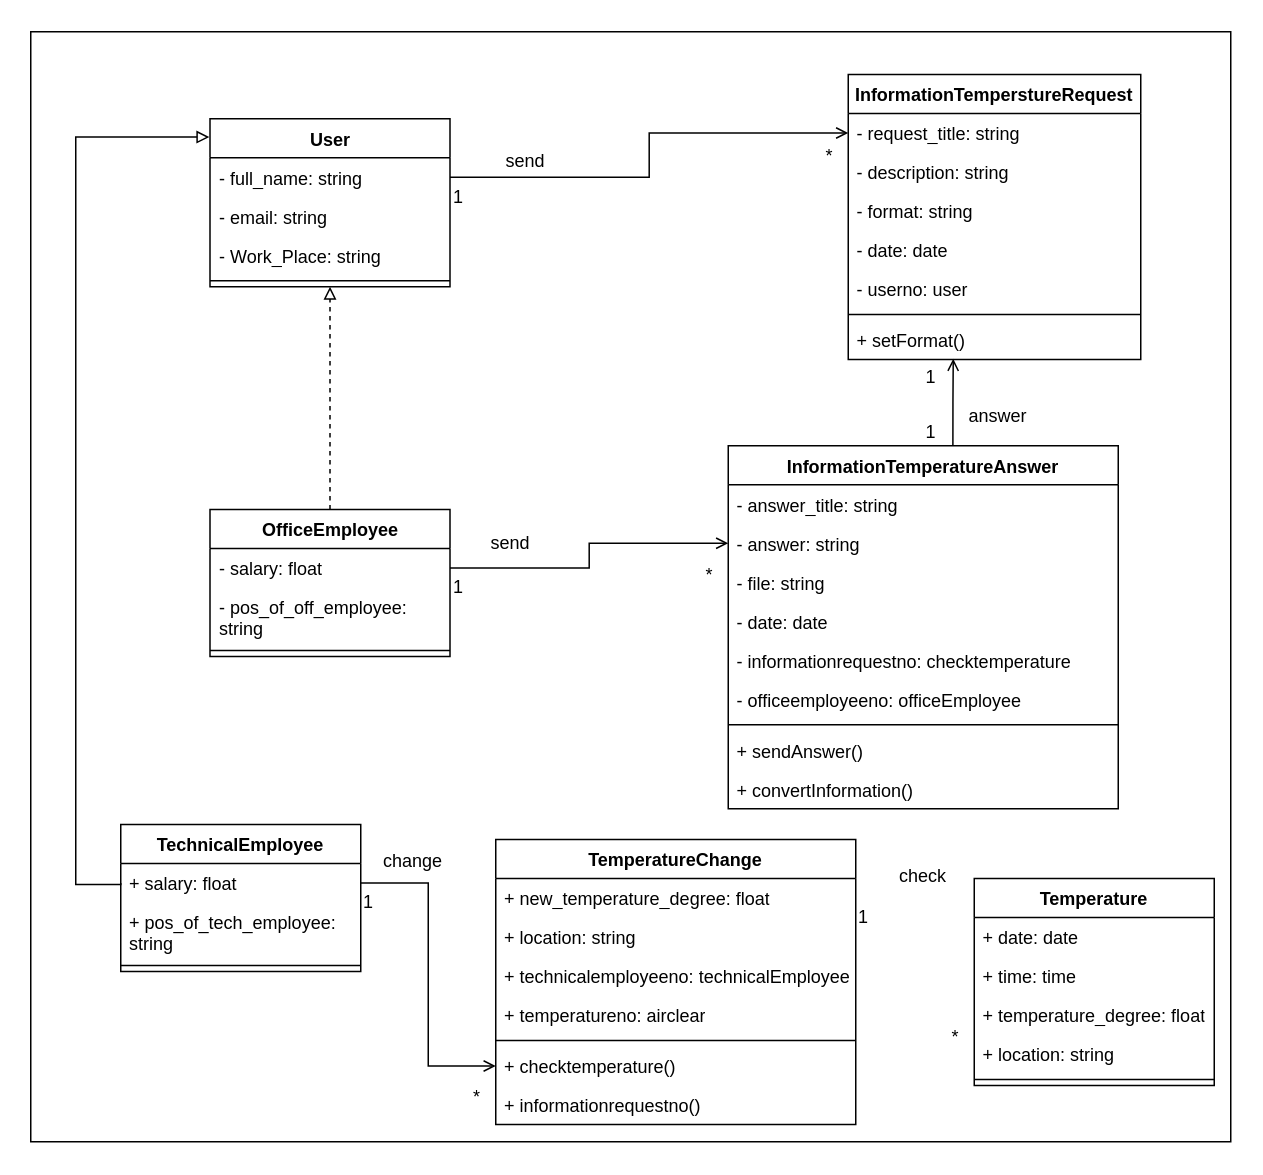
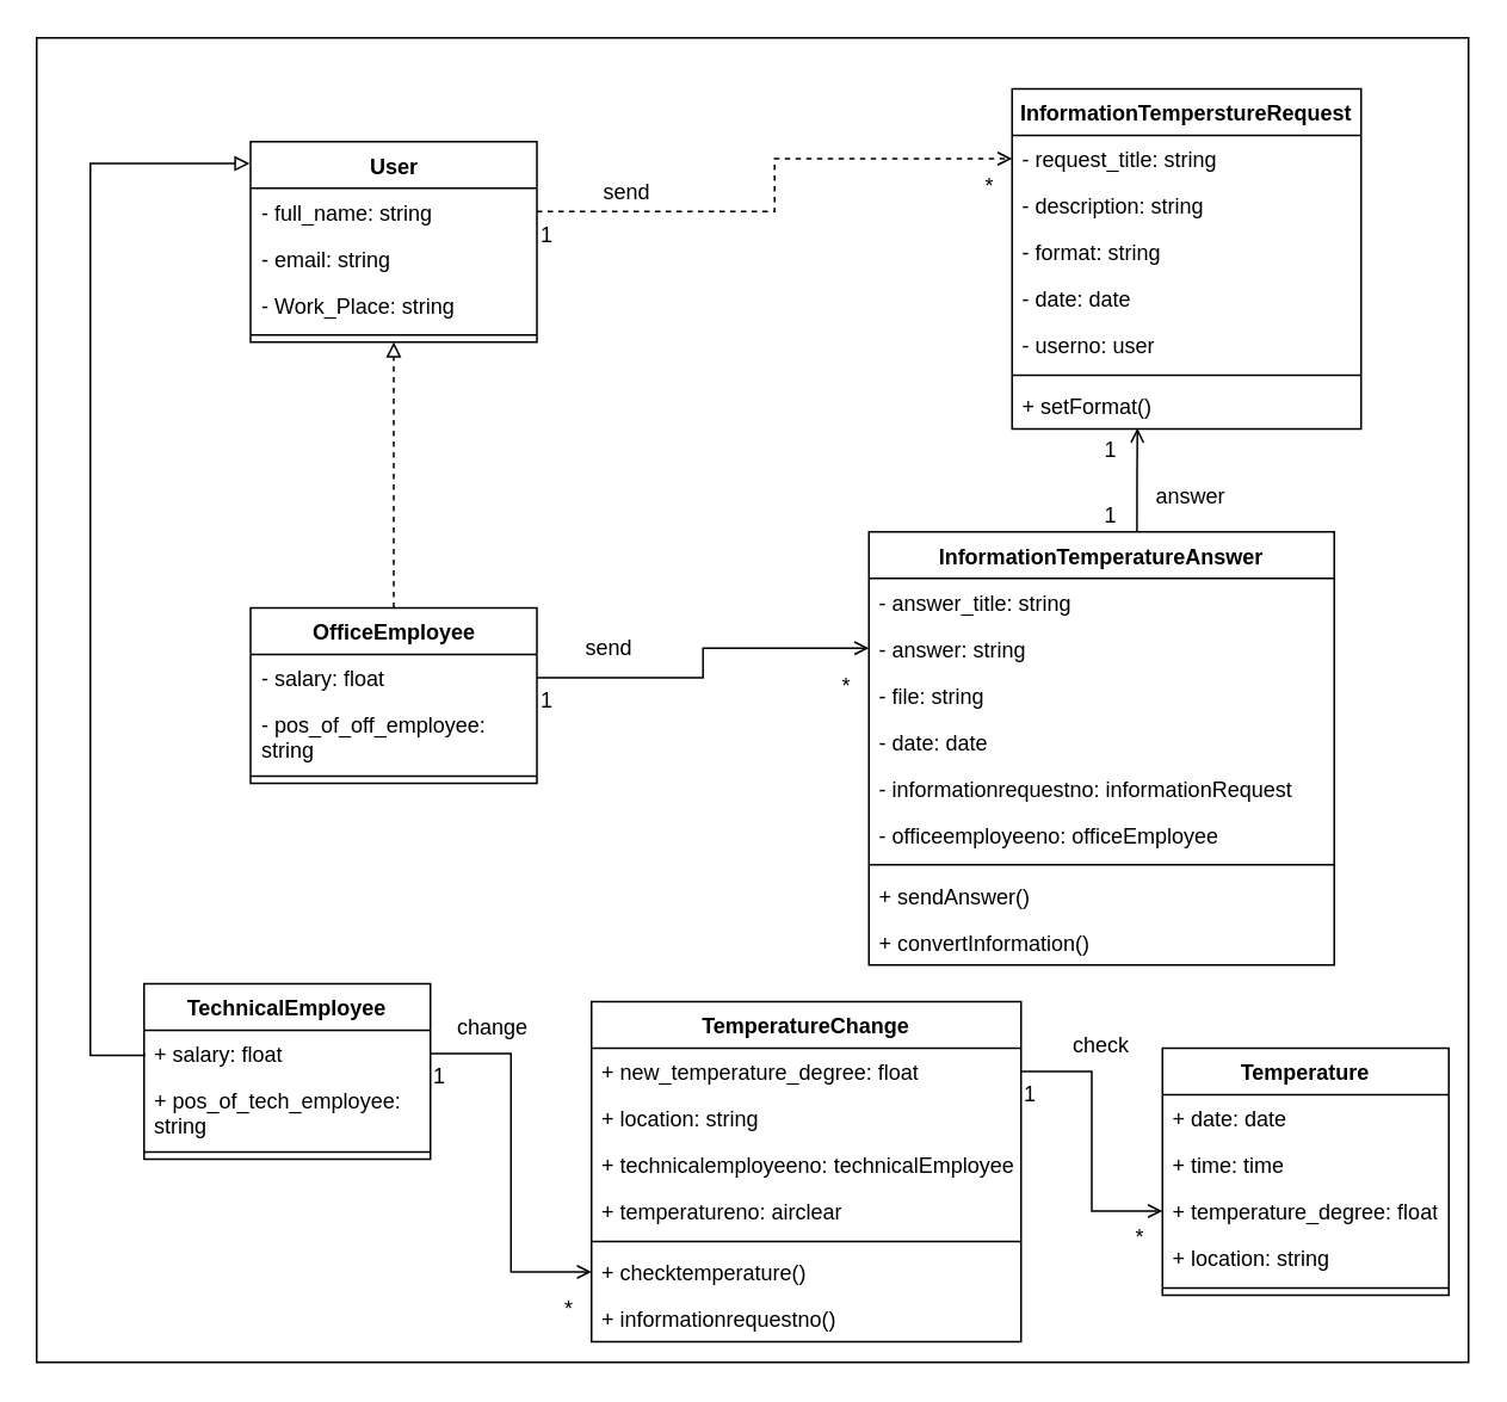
  <mxCell id="0" />
  <mxCell id="1" parent="0" />
  <mxCell id="2" value="" style="rounded=0;whiteSpace=wrap;html=1;" parent="1" vertex="1"><mxGeometry x="20" y="20.5" width="800" height="740" as="geometry" /></mxCell>
  <mxCell id="3" value="User" style="swimlane;fontStyle=1;align=center;verticalAlign=top;childLayout=stackLayout;horizontal=1;startSize=26;horizontalStack=0;resizeParent=1;resizeParentMax=0;resizeLast=0;collapsible=1;marginBottom=0;whiteSpace=wrap;html=1;" parent="1" vertex="1"><mxGeometry x="139.5" y="78.5" width="160" height="112" as="geometry" /></mxCell>
  <mxCell id="4" value="- full_name: string" style="text;strokeColor=none;fillColor=none;align=left;verticalAlign=top;spacingLeft=4;spacingRight=4;overflow=hidden;rotatable=0;points=[[0,0.5],[1,0.5]];portConstraint=eastwest;whiteSpace=wrap;html=1;" parent="3" vertex="1"><mxGeometry y="26" width="160" height="26" as="geometry" /></mxCell>
  <mxCell id="5" value="- email: string" style="text;strokeColor=none;fillColor=none;align=left;verticalAlign=top;spacingLeft=4;spacingRight=4;overflow=hidden;rotatable=0;points=[[0,0.5],[1,0.5]];portConstraint=eastwest;whiteSpace=wrap;html=1;" parent="3" vertex="1"><mxGeometry y="52" width="160" height="26" as="geometry" /></mxCell>
  <mxCell id="6" value="- Work_Place: string" style="text;strokeColor=none;fillColor=none;align=left;verticalAlign=top;spacingLeft=4;spacingRight=4;overflow=hidden;rotatable=0;points=[[0,0.5],[1,0.5]];portConstraint=eastwest;whiteSpace=wrap;html=1;" parent="3" vertex="1"><mxGeometry y="78" width="160" height="26" as="geometry" /></mxCell>
  <mxCell id="7" value="" style="line;strokeWidth=1;fillColor=none;align=left;verticalAlign=middle;spacingTop=-1;spacingLeft=3;spacingRight=3;rotatable=0;labelPosition=right;points=[];portConstraint=eastwest;strokeColor=inherit;" parent="3" vertex="1"><mxGeometry y="104" width="160" height="8" as="geometry" /></mxCell>
  <mxCell id="8" style="edgeStyle=orthogonalEdgeStyle;rounded=0;orthogonalLoop=1;jettySize=auto;html=1;exitX=0.5;exitY=0;exitDx=0;exitDy=0;entryX=0.5;entryY=1;entryDx=0;entryDy=0;endArrow=block;endFill=0;dashed=1;" parent="1" source="9" target="3" edge="1"><mxGeometry relative="1" as="geometry" /></mxCell>
  <mxCell id="9" value="OfficeEmployee" style="swimlane;fontStyle=1;align=center;verticalAlign=top;childLayout=stackLayout;horizontal=1;startSize=26;horizontalStack=0;resizeParent=1;resizeParentMax=0;resizeLast=0;collapsible=1;marginBottom=0;whiteSpace=wrap;html=1;" parent="1" vertex="1"><mxGeometry x="139.5" y="339" width="160" height="98" as="geometry" /></mxCell>
  <mxCell id="10" value="- salary: float" style="text;strokeColor=none;fillColor=none;align=left;verticalAlign=top;spacingLeft=4;spacingRight=4;overflow=hidden;rotatable=0;points=[[0,0.5],[1,0.5]];portConstraint=eastwest;whiteSpace=wrap;html=1;" parent="9" vertex="1"><mxGeometry y="26" width="160" height="26" as="geometry" /></mxCell>
  <mxCell id="11" value="- pos_of_off_employee: string" style="text;strokeColor=none;fillColor=none;align=left;verticalAlign=top;spacingLeft=4;spacingRight=4;overflow=hidden;rotatable=0;points=[[0,0.5],[1,0.5]];portConstraint=eastwest;whiteSpace=wrap;html=1;" parent="9" vertex="1"><mxGeometry y="52" width="160" height="38" as="geometry" /></mxCell>
  <mxCell id="12" value="" style="line;strokeWidth=1;fillColor=none;align=left;verticalAlign=middle;spacingTop=-1;spacingLeft=3;spacingRight=3;rotatable=0;labelPosition=right;points=[];portConstraint=eastwest;strokeColor=inherit;" parent="9" vertex="1"><mxGeometry y="90" width="160" height="8" as="geometry" /></mxCell>
  <mxCell id="13" value="TechnicalEmployee" style="swimlane;fontStyle=1;align=center;verticalAlign=top;childLayout=stackLayout;horizontal=1;startSize=26;horizontalStack=0;resizeParent=1;resizeParentMax=0;resizeLast=0;collapsible=1;marginBottom=0;whiteSpace=wrap;html=1;" parent="1" vertex="1"><mxGeometry x="80" y="549" width="160" height="98" as="geometry" /></mxCell>
  <mxCell id="14" value="+ salary: float" style="text;strokeColor=none;fillColor=none;align=left;verticalAlign=top;spacingLeft=4;spacingRight=4;overflow=hidden;rotatable=0;points=[[0,0.5],[1,0.5]];portConstraint=eastwest;whiteSpace=wrap;html=1;" parent="13" vertex="1"><mxGeometry y="26" width="160" height="26" as="geometry" /></mxCell>
  <mxCell id="15" value="+&amp;nbsp;pos_of_tech_employee: string" style="text;strokeColor=none;fillColor=none;align=left;verticalAlign=top;spacingLeft=4;spacingRight=4;overflow=hidden;rotatable=0;points=[[0,0.5],[1,0.5]];portConstraint=eastwest;whiteSpace=wrap;html=1;" parent="13" vertex="1"><mxGeometry y="52" width="160" height="38" as="geometry" /></mxCell>
  <mxCell id="16" value="" style="line;strokeWidth=1;fillColor=none;align=left;verticalAlign=middle;spacingTop=-1;spacingLeft=3;spacingRight=3;rotatable=0;labelPosition=right;points=[];portConstraint=eastwest;strokeColor=inherit;" parent="13" vertex="1"><mxGeometry y="90" width="160" height="8" as="geometry" /></mxCell>
  <mxCell id="17" value="InformationTemperstureRequest" style="swimlane;fontStyle=1;align=center;verticalAlign=top;childLayout=stackLayout;horizontal=1;startSize=26;horizontalStack=0;resizeParent=1;resizeParentMax=0;resizeLast=0;collapsible=1;marginBottom=0;whiteSpace=wrap;html=1;" parent="1" vertex="1"><mxGeometry x="565" y="49" width="195" height="190" as="geometry" /></mxCell>
  <mxCell id="18" value="- request_title: string" style="text;strokeColor=none;fillColor=none;align=left;verticalAlign=top;spacingLeft=4;spacingRight=4;overflow=hidden;rotatable=0;points=[[0,0.5],[1,0.5]];portConstraint=eastwest;whiteSpace=wrap;html=1;" parent="17" vertex="1"><mxGeometry y="26" width="195" height="26" as="geometry" /></mxCell>
  <mxCell id="19" value="- description: string" style="text;strokeColor=none;fillColor=none;align=left;verticalAlign=top;spacingLeft=4;spacingRight=4;overflow=hidden;rotatable=0;points=[[0,0.5],[1,0.5]];portConstraint=eastwest;whiteSpace=wrap;html=1;" parent="17" vertex="1"><mxGeometry y="52" width="195" height="26" as="geometry" /></mxCell>
  <mxCell id="20" value="- format: string" style="text;strokeColor=none;fillColor=none;align=left;verticalAlign=top;spacingLeft=4;spacingRight=4;overflow=hidden;rotatable=0;points=[[0,0.5],[1,0.5]];portConstraint=eastwest;whiteSpace=wrap;html=1;" parent="17" vertex="1"><mxGeometry y="78" width="195" height="26" as="geometry" /></mxCell>
  <mxCell id="21" value="- date:&amp;nbsp;date" style="text;strokeColor=none;fillColor=none;align=left;verticalAlign=top;spacingLeft=4;spacingRight=4;overflow=hidden;rotatable=0;points=[[0,0.5],[1,0.5]];portConstraint=eastwest;whiteSpace=wrap;html=1;" parent="17" vertex="1"><mxGeometry y="104" width="195" height="26" as="geometry" /></mxCell>
  <mxCell id="22" value="- userno:&amp;nbsp;user" style="text;strokeColor=none;fillColor=none;align=left;verticalAlign=top;spacingLeft=4;spacingRight=4;overflow=hidden;rotatable=0;points=[[0,0.5],[1,0.5]];portConstraint=eastwest;whiteSpace=wrap;html=1;" parent="17" vertex="1"><mxGeometry y="130" width="195" height="26" as="geometry" /></mxCell>
  <mxCell id="23" value="" style="line;strokeWidth=1;fillColor=none;align=left;verticalAlign=middle;spacingTop=-1;spacingLeft=3;spacingRight=3;rotatable=0;labelPosition=right;points=[];portConstraint=eastwest;strokeColor=inherit;" parent="17" vertex="1"><mxGeometry y="156" width="195" height="8" as="geometry" /></mxCell>
  <mxCell id="24" value="+ setFormat()" style="text;strokeColor=none;fillColor=none;align=left;verticalAlign=top;spacingLeft=4;spacingRight=4;overflow=hidden;rotatable=0;points=[[0,0.5],[1,0.5]];portConstraint=eastwest;whiteSpace=wrap;html=1;" parent="17" vertex="1"><mxGeometry y="164" width="195" height="26" as="geometry" /></mxCell>
  <mxCell id="25" value="InformationTemperatureAnswer" style="swimlane;fontStyle=1;align=center;verticalAlign=top;childLayout=stackLayout;horizontal=1;startSize=26;horizontalStack=0;resizeParent=1;resizeParentMax=0;resizeLast=0;collapsible=1;marginBottom=0;whiteSpace=wrap;html=1;" parent="1" vertex="1"><mxGeometry x="485" y="296.5" width="260" height="242" as="geometry" /></mxCell>
  <mxCell id="26" value="- answer_title: string" style="text;strokeColor=none;fillColor=none;align=left;verticalAlign=top;spacingLeft=4;spacingRight=4;overflow=hidden;rotatable=0;points=[[0,0.5],[1,0.5]];portConstraint=eastwest;whiteSpace=wrap;html=1;" parent="25" vertex="1"><mxGeometry y="26" width="260" height="26" as="geometry" /></mxCell>
  <mxCell id="27" value="- answer: string" style="text;strokeColor=none;fillColor=none;align=left;verticalAlign=top;spacingLeft=4;spacingRight=4;overflow=hidden;rotatable=0;points=[[0,0.5],[1,0.5]];portConstraint=eastwest;whiteSpace=wrap;html=1;" parent="25" vertex="1"><mxGeometry y="52" width="260" height="26" as="geometry" /></mxCell>
  <mxCell id="28" value="- file: string" style="text;strokeColor=none;fillColor=none;align=left;verticalAlign=top;spacingLeft=4;spacingRight=4;overflow=hidden;rotatable=0;points=[[0,0.5],[1,0.5]];portConstraint=eastwest;whiteSpace=wrap;html=1;" parent="25" vertex="1"><mxGeometry y="78" width="260" height="26" as="geometry" /></mxCell>
  <mxCell id="29" value="- date:&amp;nbsp;date" style="text;strokeColor=none;fillColor=none;align=left;verticalAlign=top;spacingLeft=4;spacingRight=4;overflow=hidden;rotatable=0;points=[[0,0.5],[1,0.5]];portConstraint=eastwest;whiteSpace=wrap;html=1;" parent="25" vertex="1"><mxGeometry y="104" width="260" height="26" as="geometry" /></mxCell>
- <mxCell id="30" value="- informationrequestno: checktemperature" style="text;strokeColor=none;fillColor=none;align=left;verticalAlign=top;spacingLeft=4;spacingRight=4;overflow=hidden;rotatable=0;points=[[0,0.5],[1,0.5]];portConstraint=eastwest;whiteSpace=wrap;html=1;" parent="25" vertex="1"><mxGeometry y="130" width="260" height="26" as="geometry" /></mxCell>
+ <mxCell id="30" value="- informationrequestno: informationRequest" style="text;strokeColor=none;fillColor=none;align=left;verticalAlign=top;spacingLeft=4;spacingRight=4;overflow=hidden;rotatable=0;points=[[0,0.5],[1,0.5]];portConstraint=eastwest;whiteSpace=wrap;html=1;" parent="25" vertex="1"><mxGeometry y="130" width="260" height="26" as="geometry" /></mxCell>
  <mxCell id="31" value="- officeemployeeno: officeEmployee" style="text;strokeColor=none;fillColor=none;align=left;verticalAlign=top;spacingLeft=4;spacingRight=4;overflow=hidden;rotatable=0;points=[[0,0.5],[1,0.5]];portConstraint=eastwest;whiteSpace=wrap;html=1;" parent="25" vertex="1"><mxGeometry y="156" width="260" height="26" as="geometry" /></mxCell>
  <mxCell id="32" value="" style="line;strokeWidth=1;fillColor=none;align=left;verticalAlign=middle;spacingTop=-1;spacingLeft=3;spacingRight=3;rotatable=0;labelPosition=right;points=[];portConstraint=eastwest;strokeColor=inherit;" parent="25" vertex="1"><mxGeometry y="182" width="260" height="8" as="geometry" /></mxCell>
  <mxCell id="33" value="+&amp;nbsp;sendAnswer()" style="text;strokeColor=none;fillColor=none;align=left;verticalAlign=top;spacingLeft=4;spacingRight=4;overflow=hidden;rotatable=0;points=[[0,0.5],[1,0.5]];portConstraint=eastwest;whiteSpace=wrap;html=1;" parent="25" vertex="1"><mxGeometry y="190" width="260" height="26" as="geometry" /></mxCell>
  <mxCell id="34" value="+&amp;nbsp;convertInformation()" style="text;strokeColor=none;fillColor=none;align=left;verticalAlign=top;spacingLeft=4;spacingRight=4;overflow=hidden;rotatable=0;points=[[0,0.5],[1,0.5]];portConstraint=eastwest;whiteSpace=wrap;html=1;" parent="25" vertex="1"><mxGeometry y="216" width="260" height="26" as="geometry" /></mxCell>
  <mxCell id="35" value="Temperature" style="swimlane;fontStyle=1;align=center;verticalAlign=top;childLayout=stackLayout;horizontal=1;startSize=26;horizontalStack=0;resizeParent=1;resizeParentMax=0;resizeLast=0;collapsible=1;marginBottom=0;whiteSpace=wrap;html=1;" parent="1" vertex="1"><mxGeometry x="649" y="585" width="160" height="138" as="geometry" /></mxCell>
  <mxCell id="36" value="+&amp;nbsp;date:&amp;nbsp;date" style="text;strokeColor=none;fillColor=none;align=left;verticalAlign=top;spacingLeft=4;spacingRight=4;overflow=hidden;rotatable=0;points=[[0,0.5],[1,0.5]];portConstraint=eastwest;whiteSpace=wrap;html=1;" parent="35" vertex="1"><mxGeometry y="26" width="160" height="26" as="geometry" /></mxCell>
  <mxCell id="37" value="+&amp;nbsp;time: time" style="text;strokeColor=none;fillColor=none;align=left;verticalAlign=top;spacingLeft=4;spacingRight=4;overflow=hidden;rotatable=0;points=[[0,0.5],[1,0.5]];portConstraint=eastwest;whiteSpace=wrap;html=1;" parent="35" vertex="1"><mxGeometry y="52" width="160" height="26" as="geometry" /></mxCell>
  <mxCell id="38" value="+ temperature_degree: float" style="text;strokeColor=none;fillColor=none;align=left;verticalAlign=top;spacingLeft=4;spacingRight=4;overflow=hidden;rotatable=0;points=[[0,0.5],[1,0.5]];portConstraint=eastwest;whiteSpace=wrap;html=1;" parent="35" vertex="1"><mxGeometry y="78" width="160" height="26" as="geometry" /></mxCell>
  <mxCell id="39" value="+&amp;nbsp;location: string" style="text;strokeColor=none;fillColor=none;align=left;verticalAlign=top;spacingLeft=4;spacingRight=4;overflow=hidden;rotatable=0;points=[[0,0.5],[1,0.5]];portConstraint=eastwest;whiteSpace=wrap;html=1;" parent="35" vertex="1"><mxGeometry y="104" width="160" height="26" as="geometry" /></mxCell>
  <mxCell id="40" value="" style="line;strokeWidth=1;fillColor=none;align=left;verticalAlign=middle;spacingTop=-1;spacingLeft=3;spacingRight=3;rotatable=0;labelPosition=right;points=[];portConstraint=eastwest;strokeColor=inherit;" parent="35" vertex="1"><mxGeometry y="130" width="160" height="8" as="geometry" /></mxCell>
  <mxCell id="41" value="TemperatureChange" style="swimlane;fontStyle=1;align=center;verticalAlign=top;childLayout=stackLayout;horizontal=1;startSize=26;horizontalStack=0;resizeParent=1;resizeParentMax=0;resizeLast=0;collapsible=1;marginBottom=0;whiteSpace=wrap;html=1;" parent="1" vertex="1"><mxGeometry x="330" y="559" width="240" height="190" as="geometry" /></mxCell>
  <mxCell id="42" value="+ new_temperature_degree: float" style="text;strokeColor=none;fillColor=none;align=left;verticalAlign=top;spacingLeft=4;spacingRight=4;overflow=hidden;rotatable=0;points=[[0,0.5],[1,0.5]];portConstraint=eastwest;whiteSpace=wrap;html=1;" parent="41" vertex="1"><mxGeometry y="26" width="240" height="26" as="geometry" /></mxCell>
  <mxCell id="43" value="+&amp;nbsp;location: string" style="text;strokeColor=none;fillColor=none;align=left;verticalAlign=top;spacingLeft=4;spacingRight=4;overflow=hidden;rotatable=0;points=[[0,0.5],[1,0.5]];portConstraint=eastwest;whiteSpace=wrap;html=1;" parent="41" vertex="1"><mxGeometry y="52" width="240" height="26" as="geometry" /></mxCell>
  <mxCell id="44" value="+&amp;nbsp;technicalemployeeno:&amp;nbsp;technicalEmployee" style="text;strokeColor=none;fillColor=none;align=left;verticalAlign=top;spacingLeft=4;spacingRight=4;overflow=hidden;rotatable=0;points=[[0,0.5],[1,0.5]];portConstraint=eastwest;whiteSpace=wrap;html=1;" parent="41" vertex="1"><mxGeometry y="78" width="240" height="26" as="geometry" /></mxCell>
  <mxCell id="45" value="+ temperatureno: airclear" style="text;strokeColor=none;fillColor=none;align=left;verticalAlign=top;spacingLeft=4;spacingRight=4;overflow=hidden;rotatable=0;points=[[0,0.5],[1,0.5]];portConstraint=eastwest;whiteSpace=wrap;html=1;" parent="41" vertex="1"><mxGeometry y="104" width="240" height="26" as="geometry" /></mxCell>
  <mxCell id="46" value="" style="line;strokeWidth=1;fillColor=none;align=left;verticalAlign=middle;spacingTop=-1;spacingLeft=3;spacingRight=3;rotatable=0;labelPosition=right;points=[];portConstraint=eastwest;strokeColor=inherit;" parent="41" vertex="1"><mxGeometry y="130" width="240" height="8" as="geometry" /></mxCell>
  <mxCell id="47" value="+&amp;nbsp;checktemperature()" style="text;strokeColor=none;fillColor=none;align=left;verticalAlign=top;spacingLeft=4;spacingRight=4;overflow=hidden;rotatable=0;points=[[0,0.5],[1,0.5]];portConstraint=eastwest;whiteSpace=wrap;html=1;" parent="41" vertex="1"><mxGeometry y="138" width="240" height="26" as="geometry" /></mxCell>
  <mxCell id="48" value="+&amp;nbsp;informationrequestno()" style="text;strokeColor=none;fillColor=none;align=left;verticalAlign=top;spacingLeft=4;spacingRight=4;overflow=hidden;rotatable=0;points=[[0,0.5],[1,0.5]];portConstraint=eastwest;whiteSpace=wrap;html=1;" parent="41" vertex="1"><mxGeometry y="164" width="240" height="26" as="geometry" /></mxCell>
- <mxCell id="49" style="edgeStyle=orthogonalEdgeStyle;rounded=0;orthogonalLoop=1;jettySize=auto;html=1;exitX=1;exitY=0.5;exitDx=0;exitDy=0;entryX=0;entryY=0.5;entryDx=0;entryDy=0;endArrow=open;endFill=0;" parent="1" source="4" target="18" edge="1"><mxGeometry relative="1" as="geometry" /></mxCell>
+ <mxCell id="49" style="edgeStyle=orthogonalEdgeStyle;rounded=0;orthogonalLoop=1;jettySize=auto;html=1;exitX=1;exitY=0.5;exitDx=0;exitDy=0;entryX=0;entryY=0.5;entryDx=0;entryDy=0;endArrow=open;endFill=0;dashed=1;" parent="1" source="4" target="18" edge="1"><mxGeometry relative="1" as="geometry" /></mxCell>
  <mxCell id="50" value="send" style="text;html=1;strokeColor=none;fillColor=none;align=center;verticalAlign=middle;whiteSpace=wrap;rounded=0;" parent="1" vertex="1"><mxGeometry x="319.5" y="92" width="60" height="30" as="geometry" /></mxCell>
  <mxCell id="51" value="1" style="edgeLabel;resizable=0;html=1;align=left;verticalAlign=bottom;fontSize=12;" parent="1" connectable="0" vertex="1"><mxGeometry x="299.5" y="138.5" as="geometry" /></mxCell>
  <mxCell id="52" value="*" style="edgeLabel;resizable=0;html=1;align=right;verticalAlign=bottom;fontSize=12;" parent="1" connectable="0" vertex="1"><mxGeometry x="555" y="112.003" as="geometry" /></mxCell>
  <mxCell id="53" style="edgeStyle=orthogonalEdgeStyle;rounded=0;orthogonalLoop=1;jettySize=auto;html=1;exitX=1;exitY=0.5;exitDx=0;exitDy=0;entryX=0;entryY=0.5;entryDx=0;entryDy=0;endArrow=open;endFill=0;" parent="1" source="10" target="27" edge="1"><mxGeometry relative="1" as="geometry" /></mxCell>
  <mxCell id="54" value="send" style="text;html=1;strokeColor=none;fillColor=none;align=center;verticalAlign=middle;whiteSpace=wrap;rounded=0;" parent="1" vertex="1"><mxGeometry x="309.5" y="346.5" width="60" height="30" as="geometry" /></mxCell>
  <mxCell id="55" value="1" style="edgeLabel;resizable=0;html=1;align=left;verticalAlign=bottom;fontSize=12;" parent="1" connectable="0" vertex="1"><mxGeometry x="299.5" y="399" as="geometry" /></mxCell>
  <mxCell id="56" value="*" style="edgeLabel;resizable=0;html=1;align=right;verticalAlign=bottom;fontSize=12;" parent="1" connectable="0" vertex="1"><mxGeometry x="475" y="390.503" as="geometry" /></mxCell>
  <mxCell id="57" style="edgeStyle=orthogonalEdgeStyle;rounded=0;orthogonalLoop=1;jettySize=auto;html=1;endArrow=open;endFill=0;exitX=0.576;exitY=-0.001;exitDx=0;exitDy=0;exitPerimeter=0;" parent="1" source="25" edge="1"><mxGeometry relative="1" as="geometry"><mxPoint x="635" y="308.5" as="sourcePoint" /><mxPoint x="635" y="238.5" as="targetPoint" /><Array as="points" /></mxGeometry></mxCell>
  <mxCell id="58" value="answer" style="text;html=1;strokeColor=none;fillColor=none;align=center;verticalAlign=middle;whiteSpace=wrap;rounded=0;" parent="1" vertex="1"><mxGeometry x="635" y="262" width="60" height="30" as="geometry" /></mxCell>
  <mxCell id="59" value="1" style="edgeLabel;resizable=0;html=1;align=left;verticalAlign=bottom;fontSize=12;" parent="1" connectable="0" vertex="1"><mxGeometry x="615" y="258.5" as="geometry" /></mxCell>
  <mxCell id="60" value="1" style="edgeLabel;resizable=0;html=1;align=left;verticalAlign=bottom;fontSize=12;" parent="1" connectable="0" vertex="1"><mxGeometry x="615" y="296" as="geometry" /></mxCell>
  <mxCell id="61" style="edgeStyle=orthogonalEdgeStyle;rounded=0;orthogonalLoop=1;jettySize=auto;html=1;entryX=-0.003;entryY=0.109;entryDx=0;entryDy=0;entryPerimeter=0;endArrow=block;endFill=0;exitX=0;exitY=0.5;exitDx=0;exitDy=0;" parent="1" source="14" target="3" edge="1"><mxGeometry relative="1" as="geometry"><Array as="points"><mxPoint x="80" y="589" /><mxPoint x="50" y="589" /><mxPoint x="50" y="91" /></Array></mxGeometry></mxCell>
  <mxCell id="62" style="edgeStyle=orthogonalEdgeStyle;rounded=0;orthogonalLoop=1;jettySize=auto;html=1;exitX=1;exitY=0.5;exitDx=0;exitDy=0;entryX=0;entryY=0.5;entryDx=0;entryDy=0;endArrow=open;endFill=0;" parent="1" source="14" target="47" edge="1"><mxGeometry relative="1" as="geometry" /></mxCell>
  <mxCell id="63" value="change" style="text;html=1;strokeColor=none;fillColor=none;align=center;verticalAlign=middle;whiteSpace=wrap;rounded=0;" parent="1" vertex="1"><mxGeometry x="250" y="559" width="50" height="30" as="geometry" /></mxCell>
  <mxCell id="64" value="1" style="edgeLabel;resizable=0;html=1;align=left;verticalAlign=bottom;fontSize=12;" parent="1" connectable="0" vertex="1"><mxGeometry x="240" y="609" as="geometry" /></mxCell>
  <mxCell id="65" value="*" style="edgeLabel;resizable=0;html=1;align=right;verticalAlign=bottom;fontSize=12;" parent="1" connectable="0" vertex="1"><mxGeometry x="320" y="739.003" as="geometry" /></mxCell>
+ <mxCell id="66" style="edgeStyle=orthogonalEdgeStyle;rounded=0;orthogonalLoop=1;jettySize=auto;html=1;exitX=1;exitY=0.5;exitDx=0;exitDy=0;entryX=0;entryY=0.5;entryDx=0;entryDy=0;endArrow=open;endFill=0;" parent="1" source="42" target="38" edge="1"><mxGeometry relative="1" as="geometry" /></mxCell>
  <mxCell id="67" value="check" style="text;html=1;strokeColor=none;fillColor=none;align=center;verticalAlign=middle;whiteSpace=wrap;rounded=0;" parent="1" vertex="1"><mxGeometry x="590" y="569" width="50" height="30" as="geometry" /></mxCell>
  <mxCell id="68" value="1" style="edgeLabel;resizable=0;html=1;align=left;verticalAlign=bottom;fontSize=12;" parent="1" connectable="0" vertex="1"><mxGeometry x="570" y="619" as="geometry" /></mxCell>
  <mxCell id="69" value="*" style="edgeLabel;resizable=0;html=1;align=right;verticalAlign=bottom;fontSize=12;" parent="1" connectable="0" vertex="1"><mxGeometry x="639" y="699.003" as="geometry" /></mxCell>
